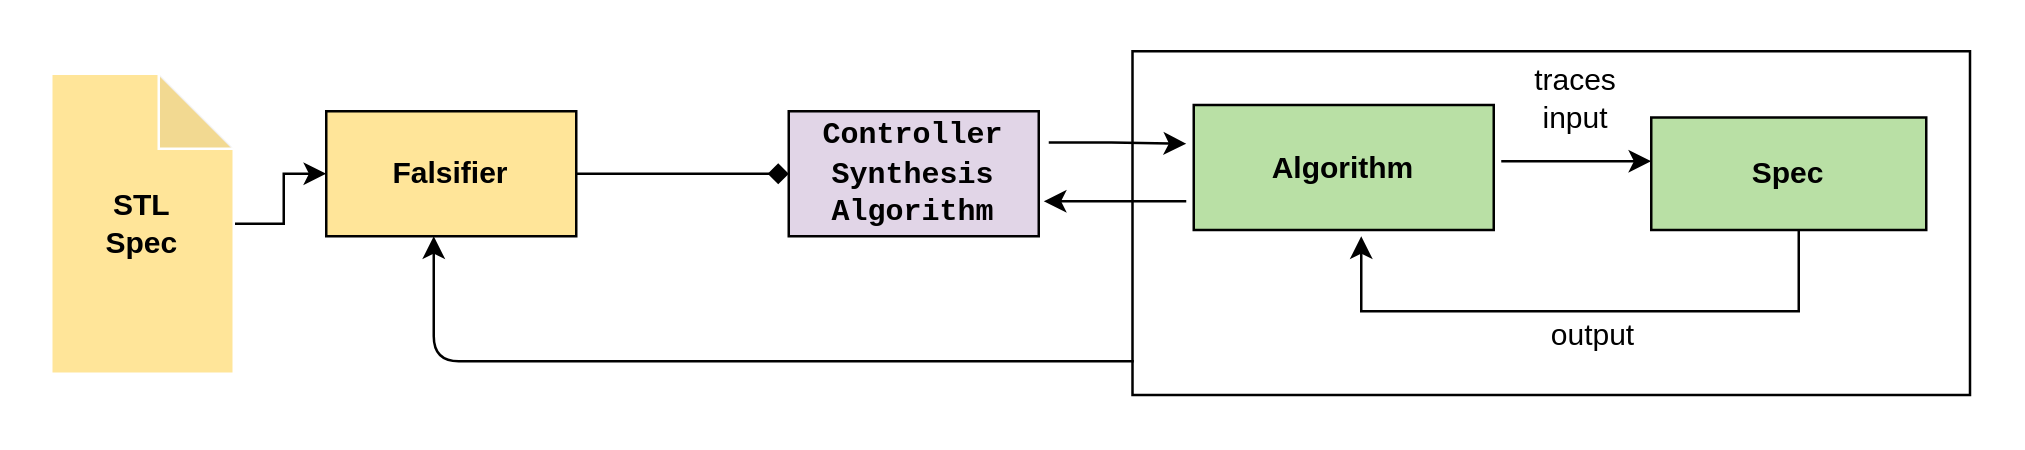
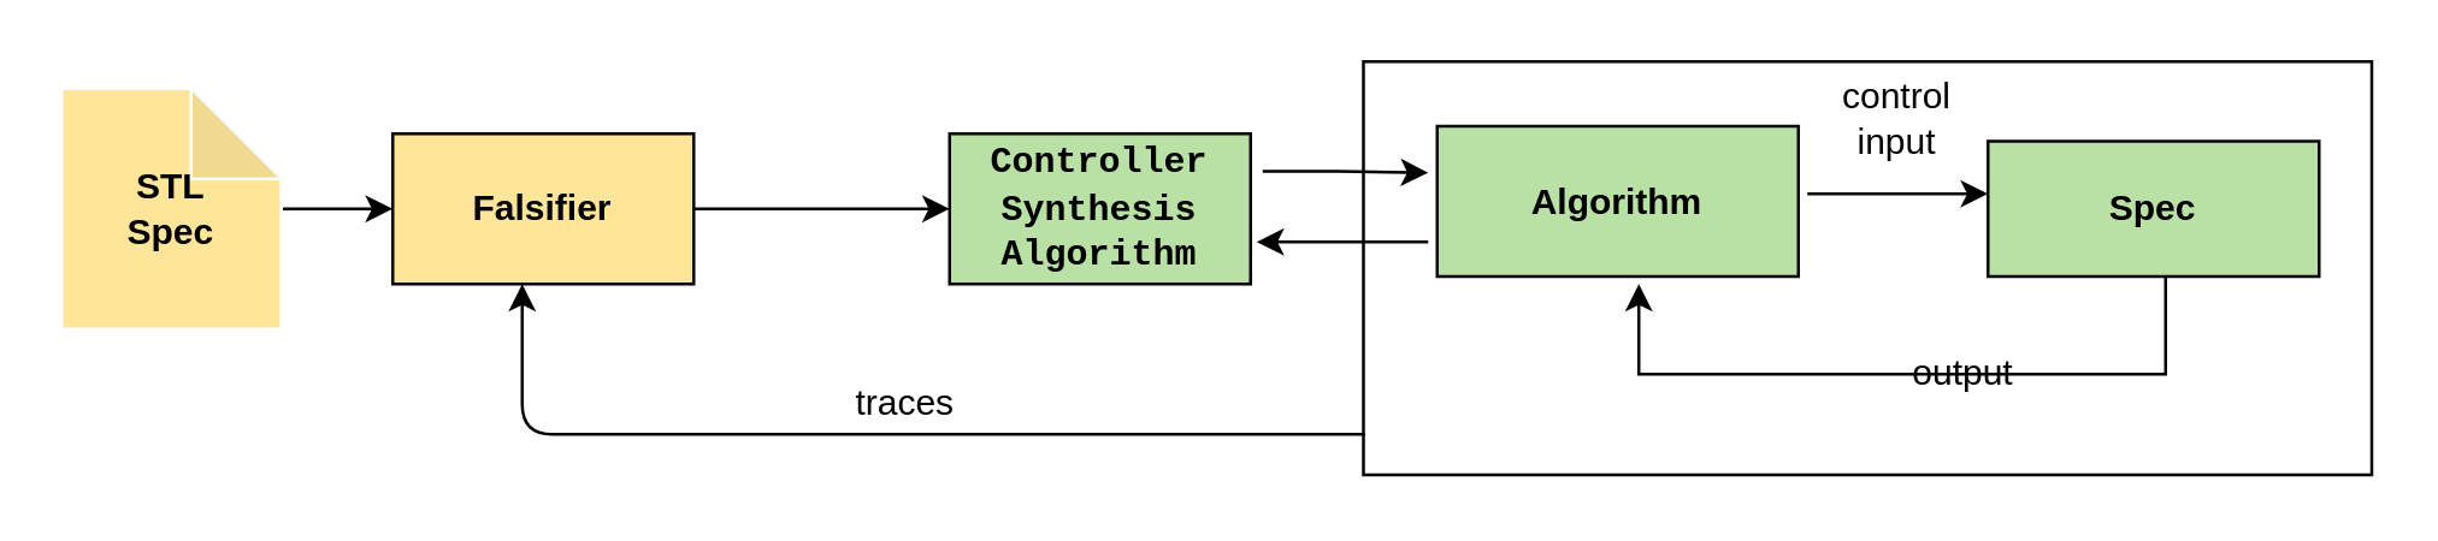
  <mxCell id="0" />
  <mxCell id="1" parent="0" />
- <mxCell id="2" style="edgeStyle=orthogonalEdgeStyle;rounded=0;orthogonalLoop=1;jettySize=auto;html=1;exitX=1;exitY=0.5;exitDx=0;exitDy=0;entryX=0;entryY=0.5;entryDx=0;entryDy=0;endArrow=diamond;" parent="1" source="3" target="16" edge="1"><mxGeometry relative="1" as="geometry" /></mxCell>
+ <mxCell id="2" style="edgeStyle=orthogonalEdgeStyle;rounded=0;orthogonalLoop=1;jettySize=auto;html=1;exitX=1;exitY=0.5;exitDx=0;exitDy=0;entryX=0;entryY=0.5;entryDx=0;entryDy=0;" parent="1" source="3" target="16" edge="1"><mxGeometry relative="1" as="geometry" /></mxCell>
  <mxCell id="3" value="&lt;b&gt;Falsifier&lt;/b&gt;" style="rounded=0;whiteSpace=wrap;html=1;fillColor=#ffe599;" parent="1" vertex="1"><mxGeometry x="130" y="44" width="100" height="50" as="geometry" /></mxCell>
  <mxCell id="4" style="edgeStyle=orthogonalEdgeStyle;rounded=0;orthogonalLoop=1;jettySize=auto;html=1;entryX=0;entryY=0.5;entryDx=0;entryDy=0;" parent="1" edge="1"><mxGeometry relative="1" as="geometry"><mxPoint x="660" y="64" as="targetPoint" /><mxPoint x="600" y="64" as="sourcePoint" /></mxGeometry></mxCell>
  <mxCell id="5" style="edgeStyle=orthogonalEdgeStyle;rounded=0;orthogonalLoop=1;jettySize=auto;html=1;" parent="1" edge="1"><mxGeometry relative="1" as="geometry"><mxPoint x="417" y="80" as="targetPoint" /><mxPoint x="474" y="80" as="sourcePoint" /><Array as="points"><mxPoint x="457" y="80" /><mxPoint x="457" y="80" /></Array></mxGeometry></mxCell>
  <mxCell id="6" value="&lt;b&gt;Algorithm&lt;/b&gt;" style="rounded=0;whiteSpace=wrap;html=1;fillColor=#B9E0A5;" parent="1" vertex="1"><mxGeometry x="477" y="41.5" width="120" height="50" as="geometry" /></mxCell>
  <mxCell id="7" style="edgeStyle=orthogonalEdgeStyle;rounded=0;orthogonalLoop=1;jettySize=auto;html=1;entryX=0.5;entryY=1;entryDx=0;entryDy=0;" parent="1" edge="1"><mxGeometry relative="1" as="geometry"><mxPoint x="544" y="94" as="targetPoint" /><mxPoint x="719" y="91.5" as="sourcePoint" /><Array as="points"><mxPoint x="719" y="124" /><mxPoint x="544" y="124" /></Array></mxGeometry></mxCell>
  <mxCell id="8" value="&lt;b&gt;Spec&lt;/b&gt;" style="rounded=0;whiteSpace=wrap;html=1;fillColor=#B9E0A5;" parent="1" vertex="1"><mxGeometry x="660" y="46.5" width="110" height="45" as="geometry" /></mxCell>
  <mxCell id="9" style="edgeStyle=orthogonalEdgeStyle;rounded=0;orthogonalLoop=1;jettySize=auto;html=1;" parent="1" source="10" target="3" edge="1"><mxGeometry relative="1" as="geometry" /></mxCell>
- <mxCell id="10" value="&lt;div&gt;&lt;b&gt;STL&lt;/b&gt;&lt;/div&gt;&lt;div&gt;&lt;b&gt;Spec&lt;/b&gt;&lt;/div&gt;" style="shape=note;whiteSpace=wrap;html=1;backgroundOutline=1;darkOpacity=0.05;fillColor=#FFE599;strokeColor=#FFFFFF;" parent="1" vertex="1"><mxGeometry x="20" y="29" width="73" height="120" as="geometry" /></mxCell>
- <mxCell id="11" value="traces input" style="text;html=1;strokeColor=none;fillColor=none;align=center;verticalAlign=middle;whiteSpace=wrap;rounded=0;" parent="1" vertex="1"><mxGeometry x="610" y="29" width="40" height="20" as="geometry" /></mxCell>
- <mxCell id="12" value="output" style="text;html=1;strokeColor=none;fillColor=none;align=center;verticalAlign=middle;whiteSpace=wrap;rounded=0;" parent="1" vertex="1"><mxGeometry x="617" y="124" width="40" height="20" as="geometry" /></mxCell>
+ <mxCell id="10" value="&lt;div&gt;&lt;b&gt;STL&lt;/b&gt;&lt;/div&gt;&lt;div&gt;&lt;b&gt;Spec&lt;/b&gt;&lt;/div&gt;" style="shape=note;whiteSpace=wrap;html=1;backgroundOutline=1;darkOpacity=0.05;fillColor=#FFE599;strokeColor=#FFFFFF;" parent="1" vertex="1"><mxGeometry x="20" y="29" width="73" height="80" as="geometry" /></mxCell>
+ <mxCell id="11" value="control input" style="text;html=1;strokeColor=none;fillColor=none;align=center;verticalAlign=middle;whiteSpace=wrap;rounded=0;" parent="1" vertex="1"><mxGeometry x="610" y="29" width="40" height="20" as="geometry" /></mxCell>
+ <mxCell id="12" value="output" style="text;html=1;strokeColor=none;fillColor=none;align=center;verticalAlign=middle;whiteSpace=wrap;rounded=0;" parent="1" vertex="1"><mxGeometry x="632" y="114" width="40" height="20" as="geometry" /></mxCell>
  <mxCell id="13" value="" style="endArrow=classic;html=1;entryX=0.5;entryY=1;entryDx=0;entryDy=0;" parent="1" edge="1"><mxGeometry width="50" height="50" relative="1" as="geometry"><mxPoint x="453" y="144" as="sourcePoint" /><mxPoint x="173" y="94" as="targetPoint" /><Array as="points"><mxPoint x="173" y="144" /></Array></mxGeometry></mxCell>
  <mxCell id="14" value="" style="rounded=0;whiteSpace=wrap;html=1;fillColor=none;" parent="1" vertex="1"><mxGeometry x="452.5" y="20" width="335" height="137.5" as="geometry" /></mxCell>
- <mxCell id="16" value="&lt;b&gt;&lt;font face=&quot;Courier New&quot;&gt;Controller Synthesis Algorithm&lt;/font&gt;&lt;/b&gt;" style="rounded=0;whiteSpace=wrap;html=1;fillColor=#e1d5e7;" parent="1" vertex="1"><mxGeometry x="315" y="44" width="100" height="50" as="geometry" /></mxCell>
+ <mxCell id="15" value="traces" style="text;html=1;align=center;verticalAlign=middle;resizable=0;points=[];autosize=1;strokeColor=none;" parent="1" vertex="1"><mxGeometry x="275" y="124" width="50" height="20" as="geometry" /></mxCell>
+ <mxCell id="16" value="&lt;b&gt;&lt;font face=&quot;Courier New&quot;&gt;Controller Synthesis Algorithm&lt;/font&gt;&lt;/b&gt;" style="rounded=0;whiteSpace=wrap;html=1;fillColor=#B9E0A5;" parent="1" vertex="1"><mxGeometry x="315" y="44" width="100" height="50" as="geometry" /></mxCell>
  <mxCell id="17" style="edgeStyle=orthogonalEdgeStyle;rounded=0;orthogonalLoop=1;jettySize=auto;html=1;exitX=1;exitY=0.25;exitDx=0;exitDy=0;" parent="1" edge="1"><mxGeometry relative="1" as="geometry"><mxPoint x="474" y="57" as="targetPoint" /><mxPoint x="419" y="56.5" as="sourcePoint" /><Array as="points"><mxPoint x="444" y="57" /><mxPoint x="444" y="57" /></Array></mxGeometry></mxCell>
